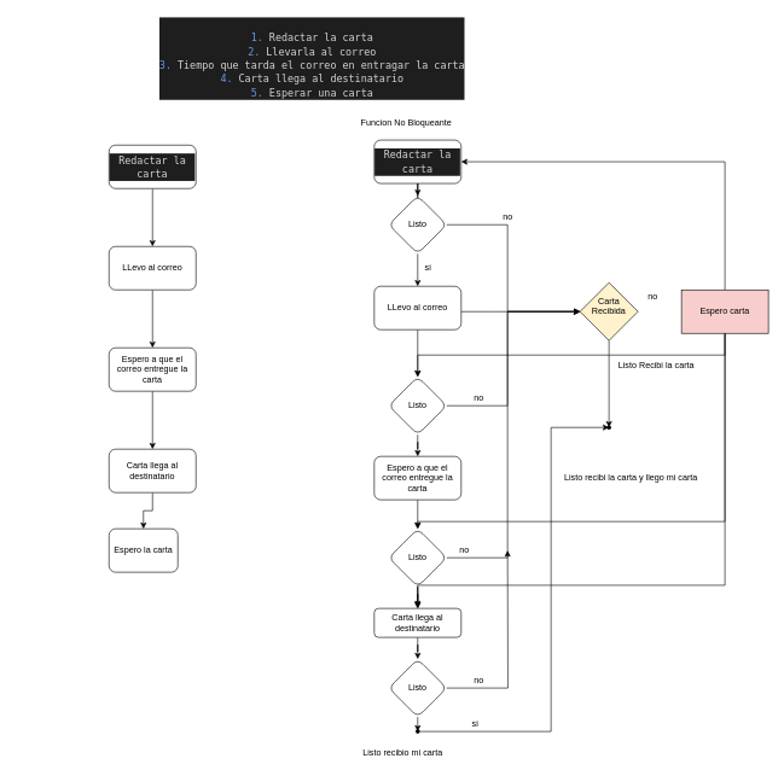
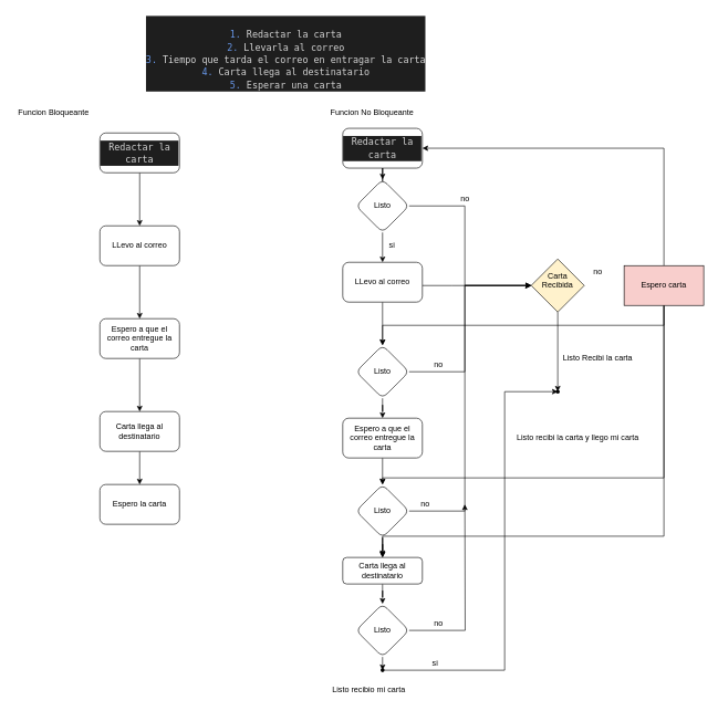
  <mxCell id="0" />
  <mxCell id="1" parent="0" />
  <mxCell id="2" value="" style="edgeStyle=orthogonalEdgeStyle;rounded=0;orthogonalLoop=1;jettySize=auto;html=1;" edge="1" parent="1" source="3" target="5"><mxGeometry relative="1" as="geometry" /></mxCell>
  <mxCell id="3" value="&lt;div style=&quot;color: rgb(212 , 212 , 212) ; background-color: rgb(30 , 30 , 30) ; font-family: &amp;#34;droid sans mono&amp;#34; , &amp;#34;monospace&amp;#34; , monospace , &amp;#34;droid sans fallback&amp;#34; ; font-size: 14px ; line-height: 19px&quot;&gt;Redactar la carta&lt;/div&gt;" style="rounded=1;whiteSpace=wrap;html=1;" vertex="1" parent="1"><mxGeometry x="150" y="200" width="120" height="60" as="geometry" /></mxCell>
  <mxCell id="4" value="" style="edgeStyle=orthogonalEdgeStyle;rounded=0;orthogonalLoop=1;jettySize=auto;html=1;" edge="1" parent="1" source="5" target="7"><mxGeometry relative="1" as="geometry" /></mxCell>
  <mxCell id="5" value="LLevo al correo" style="whiteSpace=wrap;html=1;rounded=1;" vertex="1" parent="1"><mxGeometry x="150" y="340" width="120" height="60" as="geometry" /></mxCell>
  <mxCell id="6" value="" style="edgeStyle=orthogonalEdgeStyle;rounded=0;orthogonalLoop=1;jettySize=auto;html=1;" edge="1" parent="1" source="7" target="10"><mxGeometry relative="1" as="geometry" /></mxCell>
  <mxCell id="7" value="Espero a que el correo entregue la carta" style="whiteSpace=wrap;html=1;rounded=1;" vertex="1" parent="1"><mxGeometry x="150" y="480" width="120" height="60" as="geometry" /></mxCell>
  <mxCell id="8" value="&lt;div style=&quot;color: rgb(212 , 212 , 212) ; background-color: rgb(30 , 30 , 30) ; font-family: &amp;#34;droid sans mono&amp;#34; , &amp;#34;monospace&amp;#34; , monospace , &amp;#34;droid sans fallback&amp;#34; ; font-size: 14px ; line-height: 19px&quot;&gt;&lt;br&gt;&lt;div&gt;&lt;span style=&quot;color: #6796e6&quot;&gt;1.&lt;/span&gt; Redactar la carta&lt;/div&gt;&lt;div&gt;&lt;span style=&quot;color: #6796e6&quot;&gt;2.&lt;/span&gt; Llevarla al correo&lt;/div&gt;&lt;div&gt;&lt;span style=&quot;color: #6796e6&quot;&gt;3.&lt;/span&gt; Tiempo que tarda el correo en entragar la carta&lt;/div&gt;&lt;div&gt;&lt;span style=&quot;color: #6796e6&quot;&gt;4.&lt;/span&gt; Carta llega al destinatario&lt;/div&gt;&lt;div&gt;&lt;span style=&quot;color: #6796e6&quot;&gt;5.&lt;/span&gt; Esperar una carta&lt;/div&gt;&lt;/div&gt;" style="text;html=1;align=center;verticalAlign=middle;resizable=0;points=[];autosize=1;strokeColor=none;fillColor=none;" vertex="1" parent="1"><mxGeometry x="210" y="20" width="440" height="120" as="geometry" /></mxCell>
  <mxCell id="9" value="" style="edgeStyle=orthogonalEdgeStyle;rounded=0;orthogonalLoop=1;jettySize=auto;html=1;" edge="1" parent="1" source="10" target="11"><mxGeometry relative="1" as="geometry" /></mxCell>
  <mxCell id="10" value="Carta llega al destinatario" style="whiteSpace=wrap;html=1;rounded=1;" vertex="1" parent="1"><mxGeometry x="150" y="620" width="120" height="60" as="geometry" /></mxCell>
- <mxCell id="11" value="Espero la carta" style="whiteSpace=wrap;html=1;rounded=1;" vertex="1" parent="1"><mxGeometry x="150" y="730" width="95" height="60" as="geometry" /></mxCell>
+ <mxCell id="11" value="Espero la carta" style="whiteSpace=wrap;html=1;rounded=1;" vertex="1" parent="1"><mxGeometry x="150" y="730" width="120" height="60" as="geometry" /></mxCell>
  <mxCell id="12" value="" style="edgeStyle=orthogonalEdgeStyle;rounded=0;orthogonalLoop=1;jettySize=auto;html=1;" edge="1" parent="1" source="13" target="26"><mxGeometry relative="1" as="geometry" /></mxCell>
  <mxCell id="13" value="&lt;div style=&quot;color: rgb(212 , 212 , 212) ; background-color: rgb(30 , 30 , 30) ; font-family: &amp;#34;droid sans mono&amp;#34; , &amp;#34;monospace&amp;#34; , monospace , &amp;#34;droid sans fallback&amp;#34; ; font-size: 14px ; line-height: 19px&quot;&gt;Redactar la carta&lt;/div&gt;" style="rounded=1;whiteSpace=wrap;html=1;" vertex="1" parent="1"><mxGeometry x="516" y="193" width="120" height="60" as="geometry" /></mxCell>
  <mxCell id="14" style="edgeStyle=orthogonalEdgeStyle;rounded=0;orthogonalLoop=1;jettySize=auto;html=1;" edge="1" parent="1" source="16"><mxGeometry relative="1" as="geometry"><mxPoint x="800" y="430" as="targetPoint" /><Array as="points"><mxPoint x="680" y="430" /><mxPoint x="680" y="430" /></Array></mxGeometry></mxCell>
  <mxCell id="15" value="" style="edgeStyle=orthogonalEdgeStyle;rounded=0;orthogonalLoop=1;jettySize=auto;html=1;" edge="1" parent="1" source="16" target="39"><mxGeometry relative="1" as="geometry" /></mxCell>
  <mxCell id="16" value="LLevo al correo" style="whiteSpace=wrap;html=1;rounded=1;" vertex="1" parent="1"><mxGeometry x="516" y="395" width="120" height="60" as="geometry" /></mxCell>
  <mxCell id="17" value="" style="edgeStyle=orthogonalEdgeStyle;rounded=0;orthogonalLoop=1;jettySize=auto;html=1;" edge="1" parent="1" source="18" target="44"><mxGeometry relative="1" as="geometry" /></mxCell>
  <mxCell id="18" value="Espero a que el correo entregue la carta" style="whiteSpace=wrap;html=1;rounded=1;" vertex="1" parent="1"><mxGeometry x="516" y="630" width="120" height="60" as="geometry" /></mxCell>
  <mxCell id="19" style="edgeStyle=orthogonalEdgeStyle;rounded=0;orthogonalLoop=1;jettySize=auto;html=1;startArrow=none;" edge="1" parent="1" source="47"><mxGeometry relative="1" as="geometry"><mxPoint x="576" y="1010" as="targetPoint" /></mxGeometry></mxCell>
  <mxCell id="20" value="" style="edgeStyle=orthogonalEdgeStyle;rounded=0;orthogonalLoop=1;jettySize=auto;html=1;" edge="1" parent="1" source="21" target="51"><mxGeometry relative="1" as="geometry" /></mxCell>
  <mxCell id="21" value="Carta llega al destinatario" style="whiteSpace=wrap;html=1;rounded=1;" vertex="1" parent="1"><mxGeometry x="516" y="840" width="120" height="40" as="geometry" /></mxCell>
  <mxCell id="22" value="" style="edgeStyle=orthogonalEdgeStyle;rounded=0;orthogonalLoop=1;jettySize=auto;html=1;" edge="1" parent="1" source="23" target="35"><mxGeometry relative="1" as="geometry" /></mxCell>
  <mxCell id="23" value="&lt;span&gt;Carta&lt;br&gt;Recibida&lt;br&gt;&lt;br&gt;&lt;/span&gt;" style="rhombus;whiteSpace=wrap;html=1;fillColor=#fff2cc;" vertex="1" parent="1"><mxGeometry x="800" y="390" width="80" height="80" as="geometry" /></mxCell>
  <mxCell id="24" value="" style="edgeStyle=orthogonalEdgeStyle;rounded=0;orthogonalLoop=1;jettySize=auto;html=1;" edge="1" parent="1" source="26" target="16"><mxGeometry relative="1" as="geometry" /></mxCell>
  <mxCell id="25" style="edgeStyle=orthogonalEdgeStyle;rounded=0;orthogonalLoop=1;jettySize=auto;html=1;exitX=1;exitY=0.5;exitDx=0;exitDy=0;entryX=0;entryY=0.5;entryDx=0;entryDy=0;" edge="1" parent="1" source="26" target="23"><mxGeometry relative="1" as="geometry"><Array as="points"><mxPoint x="700" y="310" /><mxPoint x="700" y="430" /></Array></mxGeometry></mxCell>
  <mxCell id="26" value="Listo" style="rhombus;whiteSpace=wrap;html=1;rounded=1;" vertex="1" parent="1"><mxGeometry x="536" y="270" width="80" height="80" as="geometry" /></mxCell>
  <mxCell id="27" value="si" style="text;html=1;align=center;verticalAlign=middle;resizable=0;points=[];autosize=1;strokeColor=none;fillColor=none;" vertex="1" parent="1"><mxGeometry x="580" y="360" width="20" height="20" as="geometry" /></mxCell>
  <mxCell id="28" value="no" style="text;html=1;align=center;verticalAlign=middle;resizable=0;points=[];autosize=1;strokeColor=none;fillColor=none;" vertex="1" parent="1"><mxGeometry x="685" y="290" width="30" height="20" as="geometry" /></mxCell>
  <mxCell id="29" style="edgeStyle=orthogonalEdgeStyle;rounded=0;orthogonalLoop=1;jettySize=auto;html=1;entryX=1;entryY=0.5;entryDx=0;entryDy=0;" edge="1" parent="1" source="33" target="13"><mxGeometry relative="1" as="geometry"><Array as="points"><mxPoint x="1000" y="223" /></Array></mxGeometry></mxCell>
  <mxCell id="30" style="edgeStyle=orthogonalEdgeStyle;rounded=0;orthogonalLoop=1;jettySize=auto;html=1;entryX=0.5;entryY=0;entryDx=0;entryDy=0;" edge="1" parent="1" source="33" target="39"><mxGeometry relative="1" as="geometry"><Array as="points"><mxPoint x="1000" y="490" /><mxPoint x="576" y="490" /></Array></mxGeometry></mxCell>
  <mxCell id="31" style="edgeStyle=orthogonalEdgeStyle;rounded=0;orthogonalLoop=1;jettySize=auto;html=1;entryX=0.5;entryY=0;entryDx=0;entryDy=0;" edge="1" parent="1" source="33" target="44"><mxGeometry relative="1" as="geometry"><Array as="points"><mxPoint x="1000" y="720" /><mxPoint x="576" y="720" /></Array></mxGeometry></mxCell>
  <mxCell id="32" style="edgeStyle=orthogonalEdgeStyle;rounded=0;orthogonalLoop=1;jettySize=auto;html=1;entryX=0.5;entryY=0;entryDx=0;entryDy=0;" edge="1" parent="1"><mxGeometry relative="1" as="geometry"><mxPoint x="576" y="838" as="targetPoint" /><mxPoint x="1000" y="458" as="sourcePoint" /><Array as="points"><mxPoint x="1000" y="808" /><mxPoint x="576" y="808" /></Array></mxGeometry></mxCell>
  <mxCell id="33" value="Espero carta" style="whiteSpace=wrap;html=1;fillColor=#f8cecc;" vertex="1" parent="1"><mxGeometry x="940" y="400" width="120" height="60" as="geometry" /></mxCell>
  <mxCell id="34" value="no" style="text;html=1;align=center;verticalAlign=middle;resizable=0;points=[];autosize=1;strokeColor=none;fillColor=none;" vertex="1" parent="1"><mxGeometry x="885" y="400" width="30" height="20" as="geometry" /></mxCell>
  <mxCell id="35" value="" style="shape=waypoint;sketch=0;size=6;pointerEvents=1;points=[];fillColor=default;resizable=0;rotatable=0;perimeter=centerPerimeter;snapToPoint=1;" vertex="1" parent="1"><mxGeometry x="820" y="570" width="40" height="40" as="geometry" /></mxCell>
- <mxCell id="36" value="Listo Recibi la carta" style="text;html=1;align=center;verticalAlign=middle;resizable=0;points=[];autosize=1;strokeColor=none;fillColor=none;" vertex="1" parent="1"><mxGeometry x="845" y="495" width="120" height="20" as="geometry" /></mxCell>
+ <mxCell id="36" value="Listo Recibi la carta" style="text;html=1;align=center;verticalAlign=middle;resizable=0;points=[];autosize=1;strokeColor=none;fillColor=none;" vertex="1" parent="1"><mxGeometry x="840" y="530" width="120" height="20" as="geometry" /></mxCell>
  <mxCell id="37" value="" style="edgeStyle=orthogonalEdgeStyle;rounded=0;orthogonalLoop=1;jettySize=auto;html=1;" edge="1" parent="1" source="39" target="18"><mxGeometry relative="1" as="geometry" /></mxCell>
  <mxCell id="38" style="edgeStyle=orthogonalEdgeStyle;rounded=0;orthogonalLoop=1;jettySize=auto;html=1;" edge="1" parent="1" source="39"><mxGeometry relative="1" as="geometry"><mxPoint x="800" y="430" as="targetPoint" /><Array as="points"><mxPoint x="700" y="560" /><mxPoint x="700" y="430" /></Array></mxGeometry></mxCell>
  <mxCell id="39" value="Listo" style="rhombus;whiteSpace=wrap;html=1;rounded=1;" vertex="1" parent="1"><mxGeometry x="536" y="520" width="80" height="80" as="geometry" /></mxCell>
  <mxCell id="40" value="no" style="text;html=1;align=center;verticalAlign=middle;resizable=0;points=[];autosize=1;strokeColor=none;fillColor=none;" vertex="1" parent="1"><mxGeometry x="645" y="540" width="30" height="20" as="geometry" /></mxCell>
  <mxCell id="41" value="" style="edgeStyle=orthogonalEdgeStyle;rounded=0;orthogonalLoop=1;jettySize=auto;html=1;" edge="1" parent="1" source="44" target="21"><mxGeometry relative="1" as="geometry" /></mxCell>
  <mxCell id="42" style="edgeStyle=orthogonalEdgeStyle;rounded=0;orthogonalLoop=1;jettySize=auto;html=1;" edge="1" parent="1" source="44"><mxGeometry relative="1" as="geometry"><mxPoint x="800" y="430" as="targetPoint" /><Array as="points"><mxPoint x="700" y="770" /><mxPoint x="700" y="430" /></Array></mxGeometry></mxCell>
  <mxCell id="43" style="edgeStyle=orthogonalEdgeStyle;rounded=0;orthogonalLoop=1;jettySize=auto;html=1;exitX=0.5;exitY=1;exitDx=0;exitDy=0;" edge="1" parent="1" source="44"><mxGeometry relative="1" as="geometry"><mxPoint x="576" y="840" as="targetPoint" /></mxGeometry></mxCell>
  <mxCell id="44" value="Listo" style="rhombus;whiteSpace=wrap;html=1;rounded=1;" vertex="1" parent="1"><mxGeometry x="536" y="730" width="80" height="80" as="geometry" /></mxCell>
  <mxCell id="45" value="Listo recibi la carta y llego mi carta" style="text;html=1;align=center;verticalAlign=middle;resizable=0;points=[];autosize=1;strokeColor=none;fillColor=none;" vertex="1" parent="1"><mxGeometry x="770" y="650" width="200" height="20" as="geometry" /></mxCell>
  <mxCell id="46" style="edgeStyle=orthogonalEdgeStyle;rounded=0;orthogonalLoop=1;jettySize=auto;html=1;" edge="1" parent="1" source="47" target="35"><mxGeometry relative="1" as="geometry"><Array as="points"><mxPoint x="760" y="1010" /><mxPoint x="760" y="590" /></Array></mxGeometry></mxCell>
  <mxCell id="47" value="" style="shape=waypoint;sketch=0;size=6;pointerEvents=1;points=[];fillColor=default;resizable=0;rotatable=0;perimeter=centerPerimeter;snapToPoint=1;" vertex="1" parent="1"><mxGeometry x="556" y="990" width="40" height="40" as="geometry" /></mxCell>
  <mxCell id="48" value="Listo recibio mi carta" style="text;html=1;align=center;verticalAlign=middle;resizable=0;points=[];autosize=1;strokeColor=none;fillColor=none;" vertex="1" parent="1"><mxGeometry x="490" y="1030" width="130" height="20" as="geometry" /></mxCell>
  <mxCell id="49" style="edgeStyle=orthogonalEdgeStyle;rounded=0;orthogonalLoop=1;jettySize=auto;html=1;" edge="1" parent="1" source="51"><mxGeometry relative="1" as="geometry"><mxPoint x="700" y="760" as="targetPoint" /></mxGeometry></mxCell>
  <mxCell id="50" style="edgeStyle=orthogonalEdgeStyle;rounded=0;orthogonalLoop=1;jettySize=auto;html=1;exitX=0.5;exitY=1;exitDx=0;exitDy=0;" edge="1" parent="1" source="51" target="47"><mxGeometry relative="1" as="geometry" /></mxCell>
  <mxCell id="51" value="Listo" style="rhombus;whiteSpace=wrap;html=1;rounded=1;" vertex="1" parent="1"><mxGeometry x="536" y="910" width="80" height="80" as="geometry" /></mxCell>
  <mxCell id="52" value="no" style="text;html=1;align=center;verticalAlign=middle;resizable=0;points=[];autosize=1;strokeColor=none;fillColor=none;" vertex="1" parent="1"><mxGeometry x="625" y="750" width="30" height="20" as="geometry" /></mxCell>
  <mxCell id="53" value="no" style="text;html=1;align=center;verticalAlign=middle;resizable=0;points=[];autosize=1;strokeColor=none;fillColor=none;" vertex="1" parent="1"><mxGeometry x="645" y="930" width="30" height="20" as="geometry" /></mxCell>
  <mxCell id="54" value="si" style="text;html=1;align=center;verticalAlign=middle;resizable=0;points=[];autosize=1;strokeColor=none;fillColor=none;" vertex="1" parent="1"><mxGeometry x="645" y="990" width="20" height="20" as="geometry" /></mxCell>
+ <mxCell id="55" value="Funcion Bloqueante" style="text;html=1;align=center;verticalAlign=middle;resizable=0;points=[];autosize=1;strokeColor=none;fillColor=none;" vertex="1" parent="1"><mxGeometry x="20" y="160" width="120" height="20" as="geometry" /></mxCell>
  <mxCell id="56" value="&lt;font color=&quot;rgba(0, 0, 0, 0)&quot; face=&quot;monospace&quot;&gt;&lt;span style=&quot;font-size: 0px&quot;&gt;F&lt;/span&gt;&lt;/font&gt;" style="text;html=1;align=center;verticalAlign=middle;resizable=0;points=[];autosize=1;strokeColor=none;fillColor=none;" vertex="1" parent="1"><mxGeometry x="600" y="160" width="20" height="20" as="geometry" /></mxCell>
  <mxCell id="57" value="Funcion No Bloqueante" style="text;html=1;align=center;verticalAlign=middle;resizable=0;points=[];autosize=1;strokeColor=none;fillColor=none;" vertex="1" parent="1"><mxGeometry x="490" y="160" width="140" height="20" as="geometry" /></mxCell>
